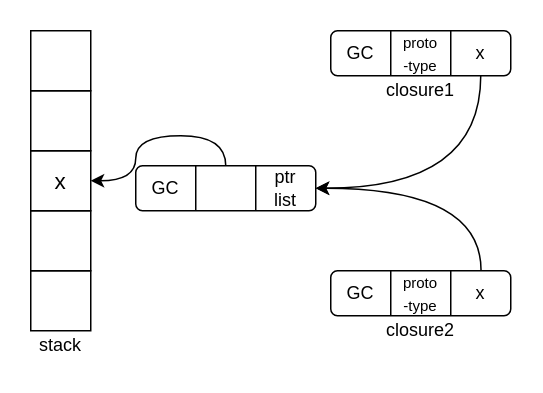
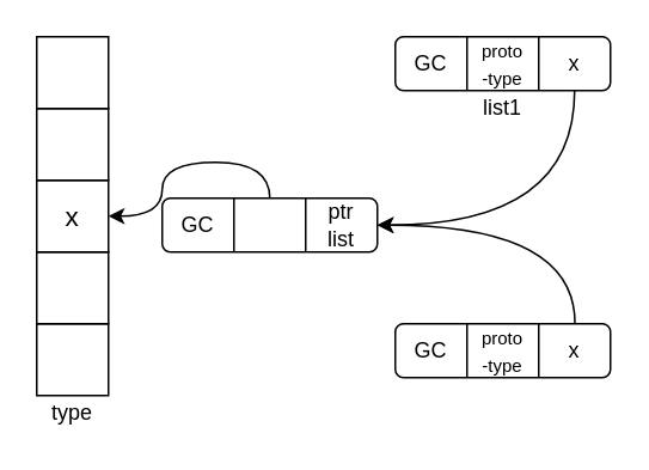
  <mxCell id="0" />
  <mxCell id="1" parent="0" />
  <mxCell id="2" value="" style="group" vertex="1" connectable="0" parent="1"><mxGeometry x="20" y="20" width="40" height="220" as="geometry" /></mxCell>
  <mxCell id="3" value="" style="rounded=0;whiteSpace=wrap;html=1;" vertex="1" parent="2"><mxGeometry y="160" width="40" height="40" as="geometry" /></mxCell>
  <mxCell id="4" value="" style="rounded=0;whiteSpace=wrap;html=1;" vertex="1" parent="2"><mxGeometry y="120" width="40" height="40" as="geometry" /></mxCell>
  <mxCell id="5" value="&lt;font style=&quot;font-size: 15px&quot;&gt;x&lt;/font&gt;" style="rounded=0;whiteSpace=wrap;html=1;" vertex="1" parent="2"><mxGeometry y="80" width="40" height="40" as="geometry" /></mxCell>
  <mxCell id="6" value="" style="rounded=0;whiteSpace=wrap;html=1;" vertex="1" parent="2"><mxGeometry y="40" width="40" height="40" as="geometry" /></mxCell>
  <mxCell id="7" value="" style="rounded=0;whiteSpace=wrap;html=1;" vertex="1" parent="2"><mxGeometry width="40" height="40" as="geometry" /></mxCell>
- <mxCell id="8" value="stack" style="text;html=1;strokeColor=none;fillColor=none;align=center;verticalAlign=middle;whiteSpace=wrap;rounded=0;" vertex="1" parent="2"><mxGeometry y="200" width="40" height="20" as="geometry" /></mxCell>
+ <mxCell id="8" value="type" style="text;html=1;strokeColor=none;fillColor=none;align=center;verticalAlign=middle;whiteSpace=wrap;rounded=0;" vertex="1" parent="2"><mxGeometry y="200" width="40" height="20" as="geometry" /></mxCell>
  <mxCell id="9" value="" style="group" vertex="1" connectable="0" parent="1"><mxGeometry x="220" y="20" width="120" height="50" as="geometry" /></mxCell>
  <mxCell id="10" value="" style="group" vertex="1" connectable="0" parent="9"><mxGeometry width="120" height="50" as="geometry" /></mxCell>
  <mxCell id="11" value="" style="rounded=1;whiteSpace=wrap;html=1;" vertex="1" parent="10"><mxGeometry width="120" height="30" as="geometry" /></mxCell>
- <mxCell id="12" value="closure1" style="text;html=1;strokeColor=none;fillColor=none;align=center;verticalAlign=middle;whiteSpace=wrap;rounded=0;" vertex="1" parent="10"><mxGeometry y="30" width="120" height="20" as="geometry" /></mxCell>
+ <mxCell id="12" value="list1" style="text;html=1;strokeColor=none;fillColor=none;align=center;verticalAlign=middle;whiteSpace=wrap;rounded=0;" vertex="1" parent="10"><mxGeometry y="30" width="120" height="20" as="geometry" /></mxCell>
  <mxCell id="13" value="" style="endArrow=none;html=1;" edge="1" parent="10"><mxGeometry width="50" height="50" relative="1" as="geometry"><mxPoint x="80" y="30" as="sourcePoint" /><mxPoint x="80" as="targetPoint" /></mxGeometry></mxCell>
  <mxCell id="14" value="GC" style="text;html=1;strokeColor=none;fillColor=none;align=center;verticalAlign=middle;whiteSpace=wrap;rounded=0;" vertex="1" parent="10"><mxGeometry y="5" width="40" height="20" as="geometry" /></mxCell>
  <mxCell id="15" value="&lt;font style=&quot;font-size: 10px&quot;&gt;proto&lt;br&gt;-type&lt;/font&gt;" style="text;html=1;strokeColor=none;fillColor=none;align=center;verticalAlign=middle;whiteSpace=wrap;rounded=0;" vertex="1" parent="10"><mxGeometry x="40" y="5" width="40" height="20" as="geometry" /></mxCell>
  <mxCell id="16" value="x" style="text;html=1;strokeColor=none;fillColor=none;align=center;verticalAlign=middle;whiteSpace=wrap;rounded=0;" vertex="1" parent="10"><mxGeometry x="80" y="5" width="40" height="20" as="geometry" /></mxCell>
  <mxCell id="17" value="" style="endArrow=none;html=1;" edge="1" parent="9"><mxGeometry width="50" height="50" relative="1" as="geometry"><mxPoint x="40" y="30" as="sourcePoint" /><mxPoint x="40" as="targetPoint" /></mxGeometry></mxCell>
  <mxCell id="18" value="" style="group" vertex="1" connectable="0" parent="1"><mxGeometry x="220" y="180" width="120" height="50" as="geometry" /></mxCell>
  <mxCell id="19" value="" style="group" vertex="1" connectable="0" parent="18"><mxGeometry width="120" height="50" as="geometry" /></mxCell>
  <mxCell id="20" value="" style="rounded=1;whiteSpace=wrap;html=1;" vertex="1" parent="19"><mxGeometry width="120" height="30" as="geometry" /></mxCell>
- <mxCell id="21" value="closure2" style="text;html=1;strokeColor=none;fillColor=none;align=center;verticalAlign=middle;whiteSpace=wrap;rounded=0;" vertex="1" parent="19"><mxGeometry y="30" width="120" height="20" as="geometry" /></mxCell>
  <mxCell id="22" value="" style="endArrow=none;html=1;" edge="1" parent="19"><mxGeometry width="50" height="50" relative="1" as="geometry"><mxPoint x="80" y="30" as="sourcePoint" /><mxPoint x="80" as="targetPoint" /></mxGeometry></mxCell>
  <mxCell id="23" value="GC" style="text;html=1;strokeColor=none;fillColor=none;align=center;verticalAlign=middle;whiteSpace=wrap;rounded=0;" vertex="1" parent="19"><mxGeometry y="5" width="40" height="20" as="geometry" /></mxCell>
  <mxCell id="24" value="&lt;font style=&quot;font-size: 10px&quot;&gt;proto&lt;br&gt;-type&lt;/font&gt;" style="text;html=1;strokeColor=none;fillColor=none;align=center;verticalAlign=middle;whiteSpace=wrap;rounded=0;" vertex="1" parent="19"><mxGeometry x="40" y="5" width="40" height="20" as="geometry" /></mxCell>
  <mxCell id="25" value="x" style="text;html=1;strokeColor=none;fillColor=none;align=center;verticalAlign=middle;whiteSpace=wrap;rounded=0;" vertex="1" parent="19"><mxGeometry x="80" y="5" width="40" height="20" as="geometry" /></mxCell>
  <mxCell id="26" value="" style="endArrow=none;html=1;" edge="1" parent="18"><mxGeometry width="50" height="50" relative="1" as="geometry"><mxPoint x="40" y="30" as="sourcePoint" /><mxPoint x="40" as="targetPoint" /></mxGeometry></mxCell>
  <mxCell id="27" value="" style="group" vertex="1" connectable="0" parent="1"><mxGeometry x="90" y="110" width="120" height="50" as="geometry" /></mxCell>
  <mxCell id="28" value="" style="group" vertex="1" connectable="0" parent="27"><mxGeometry width="120" height="50" as="geometry" /></mxCell>
  <mxCell id="29" value="" style="rounded=1;whiteSpace=wrap;html=1;" vertex="1" parent="28"><mxGeometry width="120" height="30" as="geometry" /></mxCell>
  <mxCell id="30" value="" style="endArrow=none;html=1;" edge="1" parent="28"><mxGeometry width="50" height="50" relative="1" as="geometry"><mxPoint x="80" y="30" as="sourcePoint" /><mxPoint x="80" as="targetPoint" /></mxGeometry></mxCell>
  <mxCell id="31" value="GC" style="text;html=1;strokeColor=none;fillColor=none;align=center;verticalAlign=middle;whiteSpace=wrap;rounded=0;" vertex="1" parent="28"><mxGeometry y="5" width="40" height="20" as="geometry" /></mxCell>
  <mxCell id="32" value="ptr&lt;br&gt;list" style="text;html=1;strokeColor=none;fillColor=none;align=center;verticalAlign=middle;whiteSpace=wrap;rounded=0;" vertex="1" parent="28"><mxGeometry x="80" y="5" width="40" height="20" as="geometry" /></mxCell>
  <mxCell id="33" value="" style="endArrow=none;html=1;" edge="1" parent="27"><mxGeometry width="50" height="50" relative="1" as="geometry"><mxPoint x="40" y="30" as="sourcePoint" /><mxPoint x="40" as="targetPoint" /></mxGeometry></mxCell>
  <mxCell id="34" style="edgeStyle=orthogonalEdgeStyle;curved=1;rounded=0;orthogonalLoop=1;jettySize=auto;html=1;entryX=1;entryY=0.5;entryDx=0;entryDy=0;" edge="1" parent="1" source="29" target="5"><mxGeometry relative="1" as="geometry"><Array as="points"><mxPoint x="150" y="90" /><mxPoint x="90" y="90" /><mxPoint x="90" y="120" /></Array></mxGeometry></mxCell>
  <mxCell id="35" style="edgeStyle=orthogonalEdgeStyle;curved=1;rounded=0;orthogonalLoop=1;jettySize=auto;html=1;entryX=1;entryY=0.5;entryDx=0;entryDy=0;" edge="1" parent="1" target="32"><mxGeometry relative="1" as="geometry"><mxPoint x="320" y="50" as="sourcePoint" /><Array as="points"><mxPoint x="320" y="125" /></Array></mxGeometry></mxCell>
  <mxCell id="36" style="edgeStyle=orthogonalEdgeStyle;curved=1;rounded=0;orthogonalLoop=1;jettySize=auto;html=1;exitX=0.835;exitY=-0.009;exitDx=0;exitDy=0;entryX=1;entryY=0.5;entryDx=0;entryDy=0;exitPerimeter=0;" edge="1" parent="1" source="20" target="32"><mxGeometry relative="1" as="geometry" /></mxCell>
